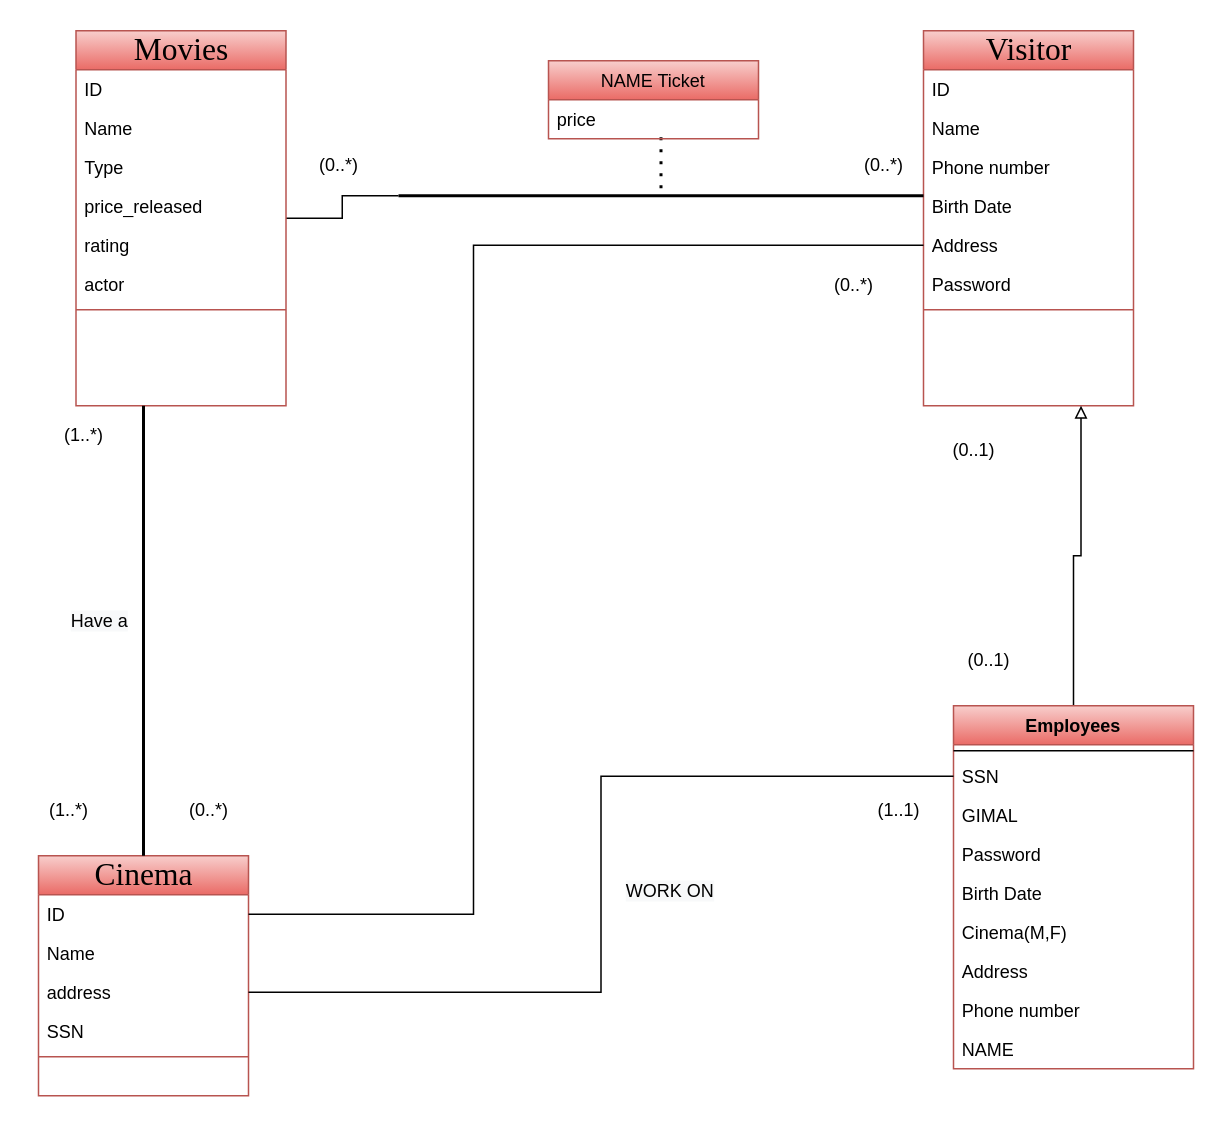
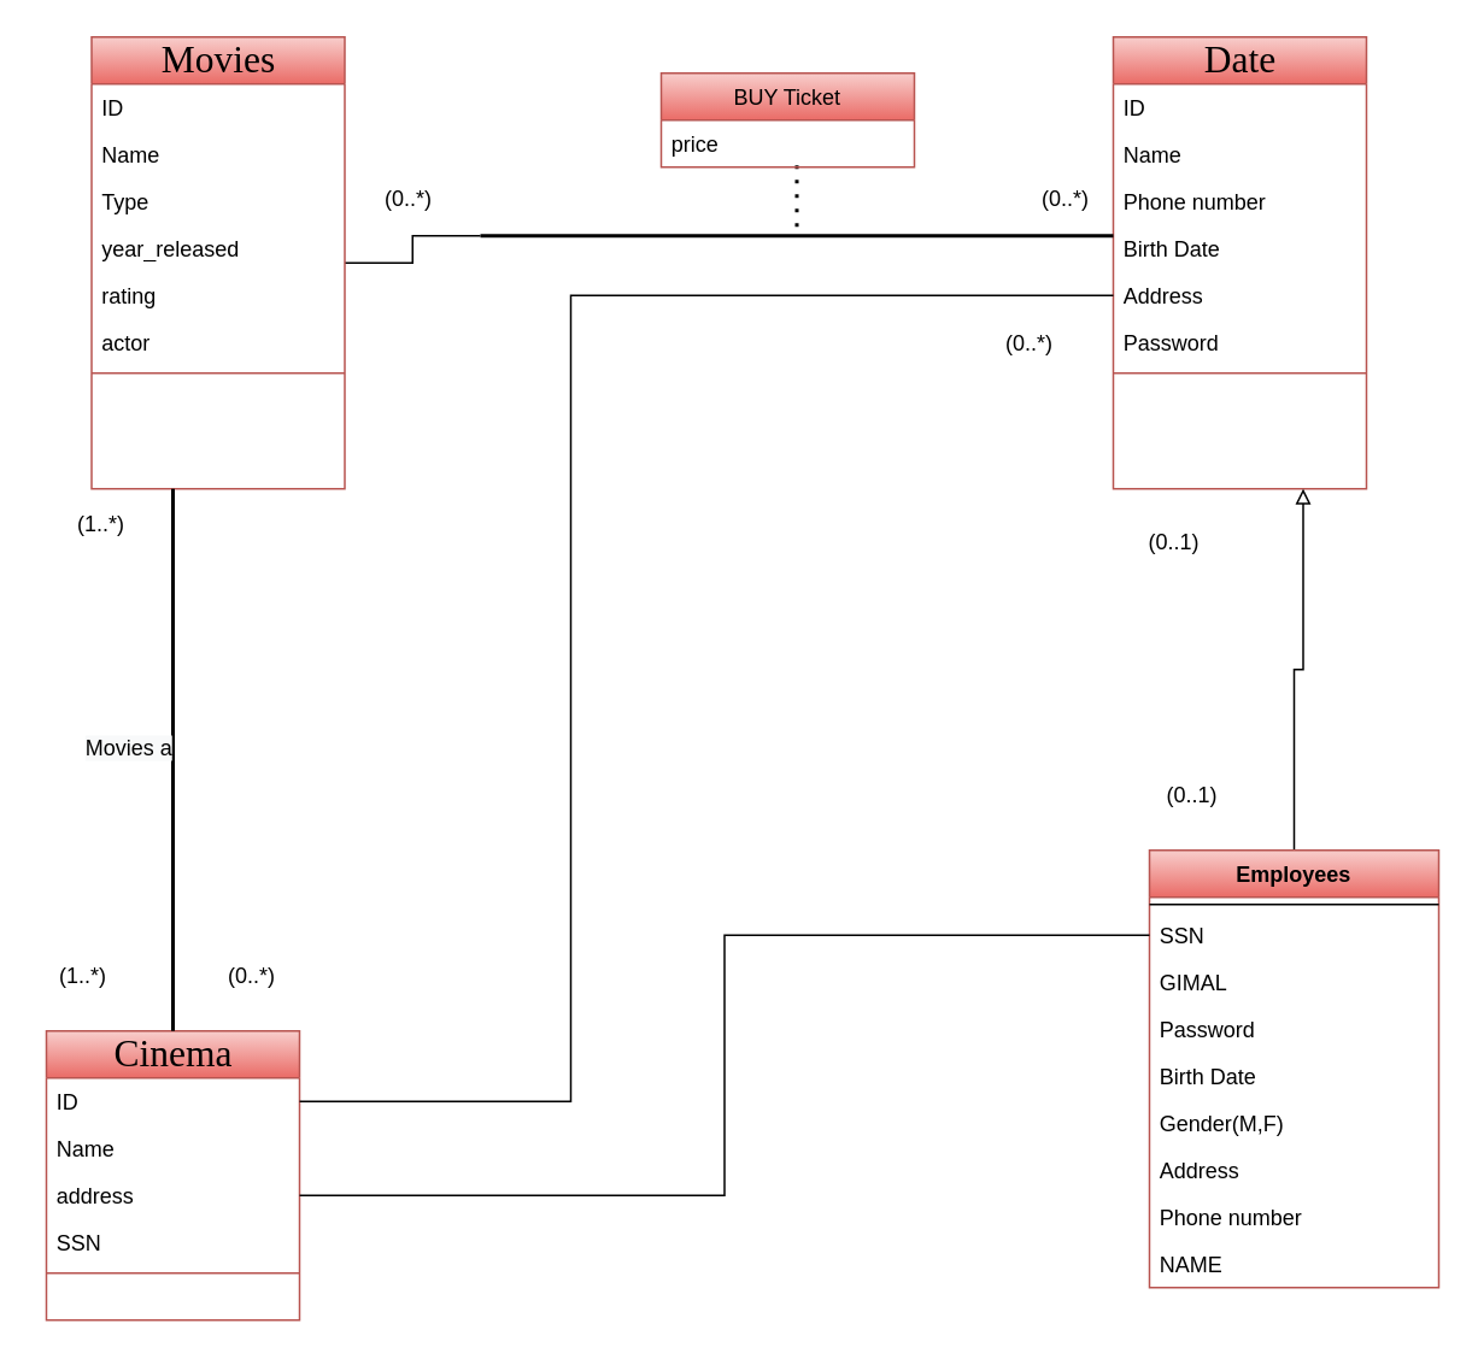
  <mxCell id="0" />
  <mxCell id="1" parent="0" />
  <mxCell id="2" value="(1..*)" style="text;html=1;align=center;verticalAlign=middle;resizable=0;points=[];autosize=1;" parent="1" vertex="1"><mxGeometry x="135" y="245" width="40" height="20" as="geometry" /></mxCell>
  <mxCell id="3" value="(1..*)" style="text;html=1;align=center;verticalAlign=middle;resizable=0;points=[];autosize=1;" parent="1" vertex="1"><mxGeometry x="20" y="525" width="50" height="30" as="geometry" /></mxCell>
  <mxCell id="4" value="(0..*)" style="text;html=1;align=center;verticalAlign=middle;resizable=0;points=[];autosize=1;" parent="1" vertex="1"><mxGeometry x="205" y="100" width="40" height="20" as="geometry" /></mxCell>
  <mxCell id="5" value="(0..*)&amp;nbsp;" style="text;html=1;align=center;verticalAlign=middle;resizable=0;points=[];autosize=1;" parent="1" vertex="1"><mxGeometry x="565" y="100" width="50" height="20" as="geometry" /></mxCell>
  <mxCell id="6" value="(0..*)&amp;nbsp;" style="text;html=1;align=center;verticalAlign=middle;resizable=0;points=[];autosize=1;" parent="1" vertex="1"><mxGeometry x="545" y="180" width="50" height="20" as="geometry" /></mxCell>
  <mxCell id="7" value="(0..*)&amp;nbsp;" style="text;html=1;align=center;verticalAlign=middle;resizable=0;points=[];autosize=1;" parent="1" vertex="1"><mxGeometry x="115" y="530" width="50" height="20" as="geometry" /></mxCell>
- <mxCell id="8" value="(1..1)&amp;nbsp;" style="text;html=1;align=center;verticalAlign=middle;resizable=0;points=[];autosize=1;" parent="1" vertex="1"><mxGeometry x="575" y="530" width="50" height="20" as="geometry" /></mxCell>
  <mxCell id="9" value="(0..1)&amp;nbsp;" style="text;html=1;align=center;verticalAlign=middle;resizable=0;points=[];autosize=1;" parent="1" vertex="1"><mxGeometry x="635" y="430" width="50" height="20" as="geometry" /></mxCell>
  <mxCell id="10" value="(0..1)&amp;nbsp;" style="text;html=1;align=center;verticalAlign=middle;resizable=0;points=[];autosize=1;" parent="1" vertex="1"><mxGeometry x="625" y="290" width="50" height="20" as="geometry" /></mxCell>
- <mxCell id="11" value="Visitor" style="swimlane;html=1;fontStyle=0;childLayout=stackLayout;horizontal=1;startSize=26;fillColor=#f8cecc;horizontalStack=0;resizeParent=1;resizeLast=0;collapsible=1;marginBottom=0;swimlaneFillColor=#ffffff;rounded=0;shadow=0;comic=0;labelBackgroundColor=none;strokeWidth=1;fontFamily=Verdana;fontSize=21;align=center;gradientColor=#ea6b66;strokeColor=#b85450;" vertex="1" parent="1"><mxGeometry x="615" y="20" width="140" height="250" as="geometry"><mxRectangle x="350" y="42" width="110" height="330" as="alternateBounds" /></mxGeometry></mxCell>
+ <mxCell id="11" value="Date" style="swimlane;html=1;fontStyle=0;childLayout=stackLayout;horizontal=1;startSize=26;fillColor=#f8cecc;horizontalStack=0;resizeParent=1;resizeLast=0;collapsible=1;marginBottom=0;swimlaneFillColor=#ffffff;rounded=0;shadow=0;comic=0;labelBackgroundColor=none;strokeWidth=1;fontFamily=Verdana;fontSize=21;align=center;gradientColor=#ea6b66;strokeColor=#b85450;" vertex="1" parent="1"><mxGeometry x="615" y="20" width="140" height="250" as="geometry"><mxRectangle x="350" y="42" width="110" height="330" as="alternateBounds" /></mxGeometry></mxCell>
  <mxCell id="12" value="ID" style="text;html=1;strokeColor=none;fillColor=none;align=left;verticalAlign=top;spacingLeft=4;spacingRight=4;whiteSpace=wrap;overflow=hidden;rotatable=0;points=[[0,0.5],[1,0.5]];portConstraint=eastwest;" vertex="1" parent="11"><mxGeometry y="26" width="140" height="26" as="geometry" /></mxCell>
  <mxCell id="13" value="Name" style="text;html=1;strokeColor=none;fillColor=none;align=left;verticalAlign=top;spacingLeft=4;spacingRight=4;whiteSpace=wrap;overflow=hidden;rotatable=0;points=[[0,0.5],[1,0.5]];portConstraint=eastwest;" vertex="1" parent="11"><mxGeometry y="52" width="140" height="26" as="geometry" /></mxCell>
  <mxCell id="14" value="Phone number" style="text;html=1;strokeColor=none;fillColor=none;align=left;verticalAlign=top;spacingLeft=4;spacingRight=4;whiteSpace=wrap;overflow=hidden;rotatable=0;points=[[0,0.5],[1,0.5]];portConstraint=eastwest;" vertex="1" parent="11"><mxGeometry y="78" width="140" height="26" as="geometry" /></mxCell>
  <mxCell id="15" value="Birth Date" style="text;html=1;strokeColor=none;fillColor=none;align=left;verticalAlign=top;spacingLeft=4;spacingRight=4;whiteSpace=wrap;overflow=hidden;rotatable=0;points=[[0,0.5],[1,0.5]];portConstraint=eastwest;" vertex="1" parent="11"><mxGeometry y="104" width="140" height="26" as="geometry" /></mxCell>
  <mxCell id="16" value="Address" style="text;html=1;strokeColor=none;fillColor=none;align=left;verticalAlign=top;spacingLeft=4;spacingRight=4;whiteSpace=wrap;overflow=hidden;rotatable=0;points=[[0,0.5],[1,0.5]];portConstraint=eastwest;" vertex="1" parent="11"><mxGeometry y="130" width="140" height="26" as="geometry" /></mxCell>
  <mxCell id="17" value="Password" style="text;html=1;strokeColor=none;fillColor=none;align=left;verticalAlign=top;spacingLeft=4;spacingRight=4;whiteSpace=wrap;overflow=hidden;rotatable=0;points=[[0,0.5],[1,0.5]];portConstraint=eastwest;" vertex="1" parent="11"><mxGeometry y="156" width="140" height="26" as="geometry" /></mxCell>
  <mxCell id="18" value="" style="line;strokeWidth=1;fillColor=none;align=left;verticalAlign=middle;spacingTop=-1;spacingLeft=3;spacingRight=3;rotatable=0;labelPosition=right;points=[];portConstraint=eastwest;strokeColor=inherit;fontSize=21;" vertex="1" parent="11"><mxGeometry y="182" width="140" height="8" as="geometry" /></mxCell>
  <mxCell id="19" style="edgeStyle=orthogonalEdgeStyle;rounded=0;orthogonalLoop=1;jettySize=auto;html=1;exitX=0;exitY=0.5;exitDx=0;exitDy=0;exitPerimeter=0;entryX=1;entryY=0.5;entryDx=0;entryDy=0;endArrow=none;endFill=0;" edge="1" parent="1" source="20" target="24"><mxGeometry relative="1" as="geometry" /></mxCell>
  <mxCell id="20" value="" style="line;strokeWidth=2;html=1;" vertex="1" parent="1"><mxGeometry x="265" y="125" width="350" height="10" as="geometry" /></mxCell>
  <mxCell id="21" value="" style="endArrow=none;dashed=1;html=1;dashPattern=1 3;strokeWidth=2;rounded=0;" edge="1" parent="1" source="20"><mxGeometry width="50" height="50" relative="1" as="geometry"><mxPoint x="365" y="120" as="sourcePoint" /><mxPoint x="440" y="90" as="targetPoint" /></mxGeometry></mxCell>
- <mxCell id="22" value="NAME Ticket" style="swimlane;fontStyle=0;childLayout=stackLayout;horizontal=1;startSize=26;fillColor=#f8cecc;horizontalStack=0;resizeParent=1;resizeParentMax=0;resizeLast=0;collapsible=1;marginBottom=0;gradientColor=#ea6b66;strokeColor=#b85450;" vertex="1" parent="1"><mxGeometry x="365" y="40" width="140" height="52" as="geometry" /></mxCell>
+ <mxCell id="22" value="BUY Ticket" style="swimlane;fontStyle=0;childLayout=stackLayout;horizontal=1;startSize=26;fillColor=#f8cecc;horizontalStack=0;resizeParent=1;resizeParentMax=0;resizeLast=0;collapsible=1;marginBottom=0;gradientColor=#ea6b66;strokeColor=#b85450;" vertex="1" parent="1"><mxGeometry x="365" y="40" width="140" height="52" as="geometry" /></mxCell>
  <mxCell id="23" value="price" style="text;strokeColor=none;fillColor=none;align=left;verticalAlign=top;spacingLeft=4;spacingRight=4;overflow=hidden;rotatable=0;points=[[0,0.5],[1,0.5]];portConstraint=eastwest;" vertex="1" parent="22"><mxGeometry y="26" width="140" height="26" as="geometry" /></mxCell>
  <mxCell id="24" value="Movies" style="swimlane;html=1;fontStyle=0;childLayout=stackLayout;horizontal=1;startSize=26;fillColor=#f8cecc;horizontalStack=0;resizeParent=1;resizeLast=0;collapsible=1;marginBottom=0;swimlaneFillColor=#ffffff;rounded=0;shadow=0;comic=0;labelBackgroundColor=none;strokeWidth=1;fontFamily=Verdana;fontSize=21;align=center;gradientColor=#ea6b66;strokeColor=#b85450;" vertex="1" parent="1"><mxGeometry x="50" y="20" width="140" height="250" as="geometry"><mxRectangle x="350" y="42" width="110" height="330" as="alternateBounds" /></mxGeometry></mxCell>
  <mxCell id="25" value="ID" style="text;html=1;strokeColor=none;fillColor=none;align=left;verticalAlign=top;spacingLeft=4;spacingRight=4;whiteSpace=wrap;overflow=hidden;rotatable=0;points=[[0,0.5],[1,0.5]];portConstraint=eastwest;" vertex="1" parent="24"><mxGeometry y="26" width="140" height="26" as="geometry" /></mxCell>
  <mxCell id="26" value="Name" style="text;html=1;strokeColor=none;fillColor=none;align=left;verticalAlign=top;spacingLeft=4;spacingRight=4;whiteSpace=wrap;overflow=hidden;rotatable=0;points=[[0,0.5],[1,0.5]];portConstraint=eastwest;" vertex="1" parent="24"><mxGeometry y="52" width="140" height="26" as="geometry" /></mxCell>
  <mxCell id="27" value="Type" style="text;html=1;strokeColor=none;fillColor=none;align=left;verticalAlign=top;spacingLeft=4;spacingRight=4;whiteSpace=wrap;overflow=hidden;rotatable=0;points=[[0,0.5],[1,0.5]];portConstraint=eastwest;" vertex="1" parent="24"><mxGeometry y="78" width="140" height="26" as="geometry" /></mxCell>
- <mxCell id="28" value="&lt;span style=&quot;&quot;&gt;price_released&lt;/span&gt;" style="text;html=1;strokeColor=none;fillColor=none;align=left;verticalAlign=top;spacingLeft=4;spacingRight=4;whiteSpace=wrap;overflow=hidden;rotatable=0;points=[[0,0.5],[1,0.5]];portConstraint=eastwest;" vertex="1" parent="24"><mxGeometry y="104" width="140" height="26" as="geometry" /></mxCell>
+ <mxCell id="28" value="&lt;span style=&quot;&quot;&gt;year_released&lt;/span&gt;" style="text;html=1;strokeColor=none;fillColor=none;align=left;verticalAlign=top;spacingLeft=4;spacingRight=4;whiteSpace=wrap;overflow=hidden;rotatable=0;points=[[0,0.5],[1,0.5]];portConstraint=eastwest;" vertex="1" parent="24"><mxGeometry y="104" width="140" height="26" as="geometry" /></mxCell>
  <mxCell id="29" value="&lt;span style=&quot;&quot;&gt;rating&lt;/span&gt;" style="text;html=1;strokeColor=none;fillColor=none;align=left;verticalAlign=top;spacingLeft=4;spacingRight=4;whiteSpace=wrap;overflow=hidden;rotatable=0;points=[[0,0.5],[1,0.5]];portConstraint=eastwest;" vertex="1" parent="24"><mxGeometry y="130" width="140" height="26" as="geometry" /></mxCell>
  <mxCell id="30" value="&lt;span style=&quot;&quot;&gt;actor&lt;/span&gt;" style="text;html=1;strokeColor=none;fillColor=none;align=left;verticalAlign=top;spacingLeft=4;spacingRight=4;whiteSpace=wrap;overflow=hidden;rotatable=0;points=[[0,0.5],[1,0.5]];portConstraint=eastwest;" vertex="1" parent="24"><mxGeometry y="156" width="140" height="26" as="geometry" /></mxCell>
  <mxCell id="31" value="" style="line;strokeWidth=1;fillColor=none;align=left;verticalAlign=middle;spacingTop=-1;spacingLeft=3;spacingRight=3;rotatable=0;labelPosition=right;points=[];portConstraint=eastwest;strokeColor=inherit;fontSize=21;" vertex="1" parent="24"><mxGeometry y="182" width="140" height="8" as="geometry" /></mxCell>
  <mxCell id="32" value="Cinema" style="swimlane;html=1;fontStyle=0;childLayout=stackLayout;horizontal=1;startSize=26;fillColor=#f8cecc;horizontalStack=0;resizeParent=1;resizeLast=0;collapsible=1;marginBottom=0;swimlaneFillColor=#ffffff;rounded=0;shadow=0;comic=0;labelBackgroundColor=none;strokeWidth=1;fontFamily=Verdana;fontSize=21;align=center;gradientColor=#ea6b66;strokeColor=#b85450;" vertex="1" parent="1"><mxGeometry x="25" y="570" width="140" height="160" as="geometry"><mxRectangle x="350" y="42" width="110" height="330" as="alternateBounds" /></mxGeometry></mxCell>
  <mxCell id="33" value="ID" style="text;html=1;strokeColor=none;fillColor=none;align=left;verticalAlign=top;spacingLeft=4;spacingRight=4;whiteSpace=wrap;overflow=hidden;rotatable=0;points=[[0,0.5],[1,0.5]];portConstraint=eastwest;" vertex="1" parent="32"><mxGeometry y="26" width="140" height="26" as="geometry" /></mxCell>
  <mxCell id="34" value="Name" style="text;html=1;strokeColor=none;fillColor=none;align=left;verticalAlign=top;spacingLeft=4;spacingRight=4;whiteSpace=wrap;overflow=hidden;rotatable=0;points=[[0,0.5],[1,0.5]];portConstraint=eastwest;" vertex="1" parent="32"><mxGeometry y="52" width="140" height="26" as="geometry" /></mxCell>
  <mxCell id="35" value="address" style="text;html=1;strokeColor=none;fillColor=none;align=left;verticalAlign=top;spacingLeft=4;spacingRight=4;whiteSpace=wrap;overflow=hidden;rotatable=0;points=[[0,0.5],[1,0.5]];portConstraint=eastwest;" vertex="1" parent="32"><mxGeometry y="78" width="140" height="26" as="geometry" /></mxCell>
  <mxCell id="36" value="SSN" style="text;html=1;strokeColor=none;fillColor=none;align=left;verticalAlign=top;spacingLeft=4;spacingRight=4;whiteSpace=wrap;overflow=hidden;rotatable=0;points=[[0,0.5],[1,0.5]];portConstraint=eastwest;" vertex="1" parent="32"><mxGeometry y="104" width="140" height="26" as="geometry" /></mxCell>
  <mxCell id="37" value="" style="line;strokeWidth=1;fillColor=none;align=left;verticalAlign=middle;spacingTop=-1;spacingLeft=3;spacingRight=3;rotatable=0;labelPosition=right;points=[];portConstraint=eastwest;strokeColor=inherit;fontSize=21;" vertex="1" parent="32"><mxGeometry y="130" width="140" height="8" as="geometry" /></mxCell>
  <mxCell id="38" value="" style="line;strokeWidth=2;html=1;direction=south;" vertex="1" parent="1"><mxGeometry x="90" y="270" width="10" height="300" as="geometry" /></mxCell>
  <mxCell id="39" value="(1..*)" style="text;html=1;align=center;verticalAlign=middle;resizable=0;points=[];autosize=1;" vertex="1" parent="1"><mxGeometry x="35" y="280" width="40" height="20" as="geometry" /></mxCell>
  <mxCell id="40" style="edgeStyle=orthogonalEdgeStyle;rounded=0;orthogonalLoop=1;jettySize=auto;html=1;entryX=0.75;entryY=1;entryDx=0;entryDy=0;endArrow=block;endFill=0;" edge="1" parent="1" source="41" target="11"><mxGeometry relative="1" as="geometry" /></mxCell>
  <mxCell id="41" value="Employees" style="swimlane;fontStyle=1;align=center;verticalAlign=top;childLayout=stackLayout;horizontal=1;startSize=26;horizontalStack=0;resizeParent=1;resizeParentMax=0;resizeLast=0;collapsible=1;marginBottom=0;fillColor=#f8cecc;gradientColor=#ea6b66;strokeColor=#b85450;" vertex="1" parent="1"><mxGeometry x="635" y="470" width="160" height="242" as="geometry" /></mxCell>
  <mxCell id="42" value="" style="line;strokeWidth=1;fillColor=none;align=left;verticalAlign=middle;spacingTop=-1;spacingLeft=3;spacingRight=3;rotatable=0;labelPosition=right;points=[];portConstraint=eastwest;" vertex="1" parent="41"><mxGeometry y="26" width="160" height="8" as="geometry" /></mxCell>
  <mxCell id="43" value="SSN" style="text;strokeColor=none;fillColor=none;align=left;verticalAlign=top;spacingLeft=4;spacingRight=4;overflow=hidden;rotatable=0;points=[[0,0.5],[1,0.5]];portConstraint=eastwest;" vertex="1" parent="41"><mxGeometry y="34" width="160" height="26" as="geometry" /></mxCell>
  <mxCell id="44" value="GIMAL" style="text;strokeColor=none;fillColor=none;align=left;verticalAlign=top;spacingLeft=4;spacingRight=4;overflow=hidden;rotatable=0;points=[[0,0.5],[1,0.5]];portConstraint=eastwest;" vertex="1" parent="41"><mxGeometry y="60" width="160" height="26" as="geometry" /></mxCell>
  <mxCell id="45" value="Password" style="text;strokeColor=none;fillColor=none;align=left;verticalAlign=top;spacingLeft=4;spacingRight=4;overflow=hidden;rotatable=0;points=[[0,0.5],[1,0.5]];portConstraint=eastwest;" vertex="1" parent="41"><mxGeometry y="86" width="160" height="26" as="geometry" /></mxCell>
  <mxCell id="46" value="Birth Date" style="text;strokeColor=none;fillColor=none;align=left;verticalAlign=top;spacingLeft=4;spacingRight=4;overflow=hidden;rotatable=0;points=[[0,0.5],[1,0.5]];portConstraint=eastwest;" vertex="1" parent="41"><mxGeometry y="112" width="160" height="26" as="geometry" /></mxCell>
- <mxCell id="47" value="Cinema(M,F)" style="text;strokeColor=none;fillColor=none;align=left;verticalAlign=top;spacingLeft=4;spacingRight=4;overflow=hidden;rotatable=0;points=[[0,0.5],[1,0.5]];portConstraint=eastwest;" vertex="1" parent="41"><mxGeometry y="138" width="160" height="26" as="geometry" /></mxCell>
+ <mxCell id="47" value="Gender(M,F)" style="text;strokeColor=none;fillColor=none;align=left;verticalAlign=top;spacingLeft=4;spacingRight=4;overflow=hidden;rotatable=0;points=[[0,0.5],[1,0.5]];portConstraint=eastwest;" vertex="1" parent="41"><mxGeometry y="138" width="160" height="26" as="geometry" /></mxCell>
  <mxCell id="48" value="Address" style="text;strokeColor=none;fillColor=none;align=left;verticalAlign=top;spacingLeft=4;spacingRight=4;overflow=hidden;rotatable=0;points=[[0,0.5],[1,0.5]];portConstraint=eastwest;" vertex="1" parent="41"><mxGeometry y="164" width="160" height="26" as="geometry" /></mxCell>
  <mxCell id="49" value="Phone number" style="text;strokeColor=none;fillColor=none;align=left;verticalAlign=top;spacingLeft=4;spacingRight=4;overflow=hidden;rotatable=0;points=[[0,0.5],[1,0.5]];portConstraint=eastwest;" vertex="1" parent="41"><mxGeometry y="190" width="160" height="26" as="geometry" /></mxCell>
  <mxCell id="50" value="NAME" style="text;strokeColor=none;fillColor=none;align=left;verticalAlign=top;spacingLeft=4;spacingRight=4;overflow=hidden;rotatable=0;points=[[0,0.5],[1,0.5]];portConstraint=eastwest;" vertex="1" parent="41"><mxGeometry y="216" width="160" height="26" as="geometry" /></mxCell>
  <mxCell id="51" style="edgeStyle=orthogonalEdgeStyle;rounded=0;orthogonalLoop=1;jettySize=auto;html=1;entryX=0;entryY=0.5;entryDx=0;entryDy=0;endArrow=none;endFill=0;" edge="1" parent="1" source="35" target="43"><mxGeometry relative="1" as="geometry" /></mxCell>
  <mxCell id="52" style="edgeStyle=orthogonalEdgeStyle;rounded=0;orthogonalLoop=1;jettySize=auto;html=1;exitX=1;exitY=0.5;exitDx=0;exitDy=0;endArrow=none;endFill=0;entryX=0;entryY=0.5;entryDx=0;entryDy=0;" edge="1" parent="1" source="33" target="16"><mxGeometry relative="1" as="geometry"><mxPoint x="515" y="230" as="targetPoint" /><Array as="points"><mxPoint x="315" y="609" /><mxPoint x="315" y="163" /></Array></mxGeometry></mxCell>
- <mxCell id="53" value="&lt;span style=&quot;color: rgb(0, 0, 0); font-family: Helvetica; font-size: 12px; font-style: normal; font-variant-ligatures: normal; font-variant-caps: normal; font-weight: 400; letter-spacing: normal; orphans: 2; text-align: center; text-indent: 0px; text-transform: none; widows: 2; word-spacing: 0px; -webkit-text-stroke-width: 0px; background-color: rgb(248, 249, 250); text-decoration-thickness: initial; text-decoration-style: initial; text-decoration-color: initial; float: none; display: inline !important;&quot;&gt;Have a&lt;/span&gt;" style="text;whiteSpace=wrap;html=1;" vertex="1" parent="1"><mxGeometry x="45" y="400" width="70" height="40" as="geometry" /></mxCell>
- <mxCell id="54" value="&lt;span style=&quot;color: rgb(0, 0, 0); font-family: Helvetica; font-size: 12px; font-style: normal; font-variant-ligatures: normal; font-variant-caps: normal; font-weight: 400; letter-spacing: normal; orphans: 2; text-align: center; text-indent: 0px; text-transform: none; widows: 2; word-spacing: 0px; -webkit-text-stroke-width: 0px; background-color: rgb(248, 249, 250); text-decoration-thickness: initial; text-decoration-style: initial; text-decoration-color: initial; float: none; display: inline !important;&quot;&gt;WORK ON&lt;/span&gt;" style="text;whiteSpace=wrap;html=1;" vertex="1" parent="1"><mxGeometry x="415" y="580" width="90" height="40" as="geometry" /></mxCell>
+ <mxCell id="53" value="&lt;span style=&quot;color: rgb(0, 0, 0); font-family: Helvetica; font-size: 12px; font-style: normal; font-variant-ligatures: normal; font-variant-caps: normal; font-weight: 400; letter-spacing: normal; orphans: 2; text-align: center; text-indent: 0px; text-transform: none; widows: 2; word-spacing: 0px; -webkit-text-stroke-width: 0px; background-color: rgb(248, 249, 250); text-decoration-thickness: initial; text-decoration-style: initial; text-decoration-color: initial; float: none; display: inline !important;&quot;&gt;Movies a&lt;/span&gt;" style="text;whiteSpace=wrap;html=1;" vertex="1" parent="1"><mxGeometry x="45" y="400" width="70" height="40" as="geometry" /></mxCell>
